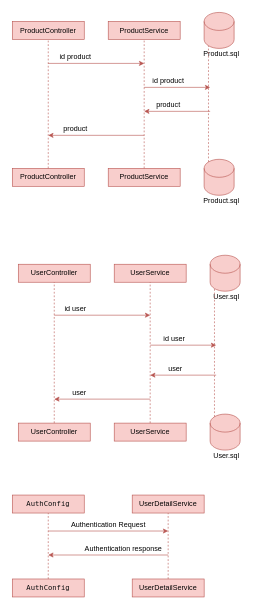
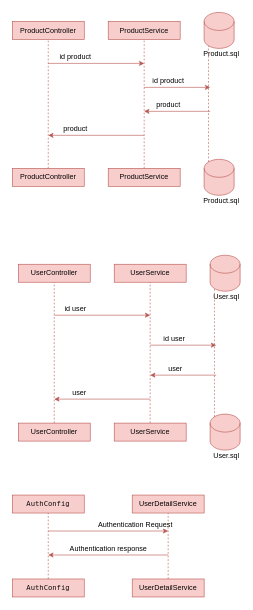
  <mxCell id="0" />
  <mxCell id="1" parent="0" />
  <mxCell id="2" value="&lt;span style=&quot;&quot;&gt;ProductController&lt;/span&gt;" style="rounded=0;whiteSpace=wrap;html=1;fillColor=#f8cecc;strokeColor=#b85450;" vertex="1" parent="1"><mxGeometry x="20" y="35" width="120" height="30" as="geometry" /></mxCell>
  <mxCell id="3" value="&lt;span style=&quot;&quot;&gt;ProductService&lt;/span&gt;" style="rounded=0;whiteSpace=wrap;html=1;fillColor=#f8cecc;strokeColor=#b85450;" vertex="1" parent="1"><mxGeometry x="180" y="35" width="120" height="30" as="geometry" /></mxCell>
  <mxCell id="4" value="" style="shape=cylinder3;whiteSpace=wrap;html=1;boundedLbl=1;backgroundOutline=1;size=15;fillColor=#f8cecc;strokeColor=#b85450;" vertex="1" parent="1"><mxGeometry x="340" y="20" width="50" height="60" as="geometry" /></mxCell>
  <mxCell id="5" value="ProductController" style="rounded=0;whiteSpace=wrap;html=1;fillColor=#f8cecc;strokeColor=#b85450;" vertex="1" parent="1"><mxGeometry x="20" y="280" width="120" height="30" as="geometry" /></mxCell>
  <mxCell id="6" value="ProductService" style="rounded=0;whiteSpace=wrap;html=1;fillColor=#f8cecc;strokeColor=#b85450;" vertex="1" parent="1"><mxGeometry x="180" y="280" width="120" height="30" as="geometry" /></mxCell>
  <mxCell id="7" value="" style="shape=cylinder3;whiteSpace=wrap;html=1;boundedLbl=1;backgroundOutline=1;size=15;fillColor=#f8cecc;strokeColor=#b85450;" vertex="1" parent="1"><mxGeometry x="340" y="265" width="50" height="60" as="geometry" /></mxCell>
  <mxCell id="8" value="&lt;span style=&quot;&quot;&gt;UserController&lt;/span&gt;" style="rounded=0;whiteSpace=wrap;html=1;fillColor=#f8cecc;strokeColor=#b85450;" vertex="1" parent="1"><mxGeometry x="30" y="440" width="120" height="30" as="geometry" /></mxCell>
  <mxCell id="9" value="&lt;span style=&quot;&quot;&gt;UserService&lt;/span&gt;" style="rounded=0;whiteSpace=wrap;html=1;fillColor=#f8cecc;strokeColor=#b85450;" vertex="1" parent="1"><mxGeometry x="190" y="440" width="120" height="30" as="geometry" /></mxCell>
  <mxCell id="10" value="" style="shape=cylinder3;whiteSpace=wrap;html=1;boundedLbl=1;backgroundOutline=1;size=15;fillColor=#f8cecc;strokeColor=#b85450;" vertex="1" parent="1"><mxGeometry x="350" y="425" width="50" height="60" as="geometry" /></mxCell>
  <mxCell id="11" value="&lt;span style=&quot;&quot;&gt;UserController&lt;/span&gt;" style="rounded=0;whiteSpace=wrap;html=1;fillColor=#f8cecc;strokeColor=#b85450;" vertex="1" parent="1"><mxGeometry x="30" y="705" width="120" height="30" as="geometry" /></mxCell>
  <mxCell id="12" value="&lt;span style=&quot;&quot;&gt;UserService&lt;/span&gt;" style="rounded=0;whiteSpace=wrap;html=1;fillColor=#f8cecc;strokeColor=#b85450;" vertex="1" parent="1"><mxGeometry x="190" y="705" width="120" height="30" as="geometry" /></mxCell>
  <mxCell id="13" value="" style="shape=cylinder3;whiteSpace=wrap;html=1;boundedLbl=1;backgroundOutline=1;size=15;fillColor=#f8cecc;strokeColor=#b85450;" vertex="1" parent="1"><mxGeometry x="350" y="690" width="50" height="60" as="geometry" /></mxCell>
  <mxCell id="14" value="Product.sql" style="text;html=1;align=right;verticalAlign=middle;resizable=0;points=[];autosize=1;strokeColor=none;fillColor=none;" vertex="1" parent="1"><mxGeometry x="320" y="325" width="80" height="20" as="geometry" /></mxCell>
  <mxCell id="15" value="&lt;div style=&quot;text-align: justify;&quot;&gt;&lt;br&gt;&lt;/div&gt;" style="text;html=1;align=right;verticalAlign=middle;resizable=0;points=[];autosize=1;" vertex="1" parent="1"><mxGeometry x="380" y="485" width="20" height="20" as="geometry" /></mxCell>
  <mxCell id="16" value="&lt;span style=&quot;&quot;&gt;Product.sql&lt;/span&gt;" style="text;html=1;align=right;verticalAlign=middle;resizable=0;points=[];autosize=1;strokeColor=none;fillColor=none;" vertex="1" parent="1"><mxGeometry x="320" y="80" width="80" height="20" as="geometry" /></mxCell>
  <mxCell id="17" value="User.sql" style="text;html=1;align=right;verticalAlign=middle;resizable=0;points=[];autosize=1;" vertex="1" parent="1"><mxGeometry x="340" y="485" width="60" height="20" as="geometry" /></mxCell>
  <mxCell id="18" value="&lt;span style=&quot;&quot;&gt;User.sql&lt;/span&gt;" style="text;html=1;align=right;verticalAlign=middle;resizable=0;points=[];autosize=1;strokeColor=none;fillColor=none;" vertex="1" parent="1"><mxGeometry x="340" y="750" width="60" height="20" as="geometry" /></mxCell>
  <mxCell id="19" value="" style="endArrow=none;dashed=1;html=1;rounded=0;entryX=0.5;entryY=1;entryDx=0;entryDy=0;exitX=0.5;exitY=0;exitDx=0;exitDy=0;fillColor=#f8cecc;strokeColor=#b85450;" edge="1" parent="1" source="5" target="2"><mxGeometry width="50" height="50" relative="1" as="geometry"><mxPoint x="490" y="415" as="sourcePoint" /><mxPoint x="540" y="365" as="targetPoint" /></mxGeometry></mxCell>
  <mxCell id="20" value="" style="endArrow=none;dashed=1;html=1;rounded=0;entryX=0.5;entryY=1;entryDx=0;entryDy=0;fillColor=#f8cecc;strokeColor=#b85450;" edge="1" parent="1" source="6" target="3"><mxGeometry width="50" height="50" relative="1" as="geometry"><mxPoint x="90" y="290" as="sourcePoint" /><mxPoint x="90" y="75" as="targetPoint" /></mxGeometry></mxCell>
  <mxCell id="21" value="" style="endArrow=none;dashed=1;html=1;rounded=0;entryX=0.145;entryY=1;entryDx=0;entryDy=-4.35;exitX=0.145;exitY=0;exitDx=0;exitDy=4.35;fillColor=#f8cecc;strokeColor=#b85450;entryPerimeter=0;exitPerimeter=0;" edge="1" parent="1" source="7" target="4"><mxGeometry width="50" height="50" relative="1" as="geometry"><mxPoint x="100" y="300" as="sourcePoint" /><mxPoint x="100" y="85" as="targetPoint" /></mxGeometry></mxCell>
  <mxCell id="22" value="" style="endArrow=none;dashed=1;html=1;rounded=0;entryX=0.5;entryY=1;entryDx=0;entryDy=0;exitX=0.5;exitY=0;exitDx=0;exitDy=0;fillColor=#f8cecc;strokeColor=#b85450;" edge="1" parent="1" source="11" target="8"><mxGeometry width="50" height="50" relative="1" as="geometry"><mxPoint x="110" y="310" as="sourcePoint" /><mxPoint x="110" y="95" as="targetPoint" /></mxGeometry></mxCell>
  <mxCell id="23" value="" style="endArrow=none;dashed=1;html=1;rounded=0;entryX=0.5;entryY=1;entryDx=0;entryDy=0;exitX=0.5;exitY=0;exitDx=0;exitDy=0;fillColor=#f8cecc;strokeColor=#b85450;" edge="1" parent="1" source="12" target="9"><mxGeometry width="50" height="50" relative="1" as="geometry"><mxPoint x="120" y="320" as="sourcePoint" /><mxPoint x="120" y="105" as="targetPoint" /></mxGeometry></mxCell>
  <mxCell id="24" value="" style="endArrow=none;dashed=1;html=1;rounded=0;entryX=0.145;entryY=1;entryDx=0;entryDy=-4.35;exitX=0.145;exitY=0;exitDx=0;exitDy=4.35;fillColor=#f8cecc;strokeColor=#b85450;entryPerimeter=0;exitPerimeter=0;" edge="1" parent="1" source="13" target="10"><mxGeometry width="50" height="50" relative="1" as="geometry"><mxPoint x="130" y="330" as="sourcePoint" /><mxPoint x="130" y="115" as="targetPoint" /></mxGeometry></mxCell>
  <mxCell id="25" value="" style="endArrow=classic;html=1;rounded=0;fillColor=#f8cecc;strokeColor=#b85450;" edge="1" parent="1"><mxGeometry width="50" height="50" relative="1" as="geometry"><mxPoint x="80" y="105" as="sourcePoint" /><mxPoint x="240" y="105" as="targetPoint" /></mxGeometry></mxCell>
  <mxCell id="26" value="" style="endArrow=classic;html=1;rounded=0;fillColor=#f8cecc;strokeColor=#b85450;" edge="1" parent="1"><mxGeometry width="50" height="50" relative="1" as="geometry"><mxPoint x="240" y="145" as="sourcePoint" /><mxPoint x="350" y="145" as="targetPoint" /></mxGeometry></mxCell>
  <mxCell id="27" value="" style="endArrow=classic;html=1;rounded=0;fillColor=#f8cecc;strokeColor=#b85450;" edge="1" parent="1"><mxGeometry width="50" height="50" relative="1" as="geometry"><mxPoint x="350" y="185" as="sourcePoint" /><mxPoint x="240" y="185" as="targetPoint" /></mxGeometry></mxCell>
  <mxCell id="28" value="" style="endArrow=classic;html=1;rounded=0;fillColor=#f8cecc;strokeColor=#b85450;" edge="1" parent="1"><mxGeometry width="50" height="50" relative="1" as="geometry"><mxPoint x="240" y="225" as="sourcePoint" /><mxPoint x="80" y="225" as="targetPoint" /></mxGeometry></mxCell>
  <mxCell id="29" value="" style="endArrow=classic;html=1;rounded=0;fillColor=#f8cecc;strokeColor=#b85450;" edge="1" parent="1"><mxGeometry width="50" height="50" relative="1" as="geometry"><mxPoint x="90" y="525" as="sourcePoint" /><mxPoint x="250" y="525" as="targetPoint" /></mxGeometry></mxCell>
  <mxCell id="30" value="" style="endArrow=classic;html=1;rounded=0;fillColor=#f8cecc;strokeColor=#b85450;" edge="1" parent="1"><mxGeometry width="50" height="50" relative="1" as="geometry"><mxPoint x="250" y="575" as="sourcePoint" /><mxPoint x="360" y="575" as="targetPoint" /></mxGeometry></mxCell>
  <mxCell id="31" value="" style="endArrow=classic;html=1;rounded=0;fillColor=#f8cecc;strokeColor=#b85450;" edge="1" parent="1"><mxGeometry width="50" height="50" relative="1" as="geometry"><mxPoint x="360" y="625" as="sourcePoint" /><mxPoint x="250" y="625" as="targetPoint" /></mxGeometry></mxCell>
  <mxCell id="32" value="" style="endArrow=classic;html=1;rounded=0;fillColor=#f8cecc;strokeColor=#b85450;" edge="1" parent="1"><mxGeometry width="50" height="50" relative="1" as="geometry"><mxPoint x="250" y="665" as="sourcePoint" /><mxPoint x="90" y="665" as="targetPoint" /></mxGeometry></mxCell>
  <mxCell id="33" value="id product" style="text;html=1;align=center;verticalAlign=middle;resizable=0;points=[];autosize=1;strokeColor=none;fillColor=none;" vertex="1" parent="1"><mxGeometry x="90" y="85" width="70" height="20" as="geometry" /></mxCell>
  <mxCell id="34" value="id product" style="text;html=1;align=center;verticalAlign=middle;resizable=0;points=[];autosize=1;strokeColor=none;fillColor=none;" vertex="1" parent="1"><mxGeometry x="245" y="125" width="70" height="20" as="geometry" /></mxCell>
  <mxCell id="35" value="product" style="text;html=1;align=center;verticalAlign=middle;resizable=0;points=[];autosize=1;strokeColor=none;fillColor=none;" vertex="1" parent="1"><mxGeometry x="250" y="165" width="60" height="20" as="geometry" /></mxCell>
  <mxCell id="36" value="product" style="text;html=1;align=center;verticalAlign=middle;resizable=0;points=[];autosize=1;strokeColor=none;fillColor=none;" vertex="1" parent="1"><mxGeometry x="95" y="205" width="60" height="20" as="geometry" /></mxCell>
  <mxCell id="37" value="id user" style="text;html=1;align=center;verticalAlign=middle;resizable=0;points=[];autosize=1;strokeColor=none;fillColor=none;" vertex="1" parent="1"><mxGeometry x="100" y="505" width="50" height="20" as="geometry" /></mxCell>
  <mxCell id="38" value="id user" style="text;html=1;align=center;verticalAlign=middle;resizable=0;points=[];autosize=1;strokeColor=none;fillColor=none;" vertex="1" parent="1"><mxGeometry x="265" y="555" width="50" height="20" as="geometry" /></mxCell>
  <mxCell id="39" value="&amp;nbsp;user" style="text;html=1;align=center;verticalAlign=middle;resizable=0;points=[];autosize=1;strokeColor=none;fillColor=none;" vertex="1" parent="1"><mxGeometry x="270" y="605" width="40" height="20" as="geometry" /></mxCell>
  <mxCell id="40" value="&amp;nbsp;user" style="text;html=1;align=center;verticalAlign=middle;resizable=0;points=[];autosize=1;strokeColor=none;fillColor=none;" vertex="1" parent="1"><mxGeometry x="110" y="645" width="40" height="20" as="geometry" /></mxCell>
  <mxCell id="41" value="&lt;pre style=&quot;font-family: &amp;quot;JetBrains Mono&amp;quot;, monospace;&quot;&gt;&lt;font style=&quot;&quot; color=&quot;#0d0e0f&quot;&gt;AuthConfig&lt;/font&gt;&lt;/pre&gt;" style="rounded=0;whiteSpace=wrap;html=1;fillColor=#f8cecc;strokeColor=#b85450;" vertex="1" parent="1"><mxGeometry x="20" y="825" width="120" height="30" as="geometry" /></mxCell>
  <mxCell id="42" value="&lt;span style=&quot;&quot;&gt;UserDetailService&lt;/span&gt;" style="rounded=0;whiteSpace=wrap;html=1;fillColor=#f8cecc;strokeColor=#b85450;" vertex="1" parent="1"><mxGeometry x="220" y="825" width="120" height="30" as="geometry" /></mxCell>
  <mxCell id="43" value="&lt;pre style=&quot;font-family: &amp;quot;JetBrains Mono&amp;quot;, monospace;&quot;&gt;&lt;font color=&quot;#0d0e0f&quot;&gt;AuthConfig&lt;/font&gt;&lt;/pre&gt;" style="rounded=0;whiteSpace=wrap;html=1;fillColor=#f8cecc;strokeColor=#b85450;" vertex="1" parent="1"><mxGeometry x="20" y="965" width="120" height="30" as="geometry" /></mxCell>
  <mxCell id="44" value="&lt;span style=&quot;&quot;&gt;UserDetailService&lt;/span&gt;" style="rounded=0;whiteSpace=wrap;html=1;fillColor=#f8cecc;strokeColor=#b85450;" vertex="1" parent="1"><mxGeometry x="220" y="965" width="120" height="30" as="geometry" /></mxCell>
  <mxCell id="45" value="" style="endArrow=none;dashed=1;html=1;rounded=0;exitX=0.5;exitY=0;exitDx=0;exitDy=0;entryX=0.5;entryY=1;entryDx=0;entryDy=0;fillColor=#f8cecc;strokeColor=#b85450;" edge="1" parent="1" source="43" target="41"><mxGeometry width="50" height="50" relative="1" as="geometry"><mxPoint x="330" y="915" as="sourcePoint" /><mxPoint x="380" y="865" as="targetPoint" /></mxGeometry></mxCell>
  <mxCell id="46" value="" style="endArrow=none;dashed=1;html=1;rounded=0;exitX=0.5;exitY=0;exitDx=0;exitDy=0;entryX=0.5;entryY=1;entryDx=0;entryDy=0;fillColor=#f8cecc;strokeColor=#b85450;" edge="1" parent="1" source="44" target="42"><mxGeometry width="50" height="50" relative="1" as="geometry"><mxPoint x="90" y="955" as="sourcePoint" /><mxPoint x="90" y="865" as="targetPoint" /></mxGeometry></mxCell>
  <mxCell id="47" value="" style="endArrow=classic;html=1;rounded=0;fillColor=#f8cecc;strokeColor=#b85450;" edge="1" parent="1"><mxGeometry width="50" height="50" relative="1" as="geometry"><mxPoint x="80" y="885" as="sourcePoint" /><mxPoint x="280" y="885" as="targetPoint" /></mxGeometry></mxCell>
  <mxCell id="48" value="" style="endArrow=classic;html=1;rounded=0;fillColor=#f8cecc;strokeColor=#b85450;" edge="1" parent="1"><mxGeometry width="50" height="50" relative="1" as="geometry"><mxPoint x="280" y="925" as="sourcePoint" /><mxPoint x="80" y="925" as="targetPoint" /></mxGeometry></mxCell>
- <mxCell id="49" value="Authentication Request" style="text;html=1;align=center;verticalAlign=middle;resizable=0;points=[];autosize=1;strokeColor=none;fillColor=none;" vertex="1" parent="1"><mxGeometry x="110" y="865" width="140" height="20" as="geometry" /></mxCell>
- <mxCell id="50" value="Authentication response" style="text;html=1;align=center;verticalAlign=middle;resizable=0;points=[];autosize=1;strokeColor=none;fillColor=none;" vertex="1" parent="1"><mxGeometry x="135" y="905" width="140" height="20" as="geometry" /></mxCell>
+ <mxCell id="49" value="Authentication Request" style="text;html=1;align=center;verticalAlign=middle;resizable=0;points=[];autosize=1;strokeColor=none;fillColor=none;" vertex="1" parent="1"><mxGeometry x="155" y="865" width="140" height="20" as="geometry" /></mxCell>
+ <mxCell id="50" value="Authentication response" style="text;html=1;align=center;verticalAlign=middle;resizable=0;points=[];autosize=1;strokeColor=none;fillColor=none;" vertex="1" parent="1"><mxGeometry x="110" y="905" width="140" height="20" as="geometry" /></mxCell>
